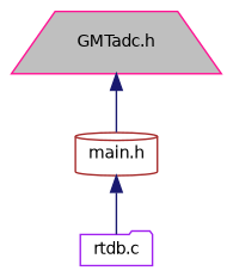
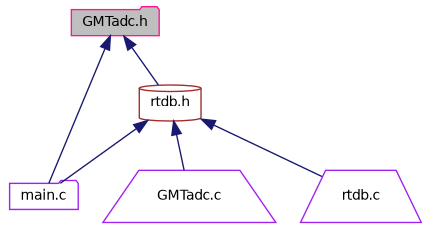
  digraph {
    node [color=purple fillcolor=white fontname=Helvetica fontsize=10 shape=folder style=filled]
    edge [color=midnightblue dir=back fontname=Helvetica fontsize=10 labelfontname=Helvetica labelfontsize=10 style=solid]
-   n1 [color=deeppink fillcolor=grey75 fontcolor=black height=0.2 label="GMTadc.h" shape=trapezium width=0.4]
-   n2 [color=brown height=0.2 label="main.h" shape=cylinder width=0.4]
-   n5 [height=0.2 label="rtdb.c" width=0.4]
+   n1 [color=deeppink fillcolor=grey75 fontcolor=black height=0.2 label="GMTadc.h" width=0.4]
+   n2 [color=brown height=0.2 label="rtdb.h" shape=cylinder width=0.4]
+   n3 [height=0.2 label="main.c" width=0.4]
+   n4 [height=0.2 label="GMTadc.c" shape=trapezium width=0.4]
+   n5 [height=0.2 label="rtdb.c" shape=trapezium width=0.4]
    n1 -> n2
+   n1 -> n3
+   n2 -> n3
+   n2 -> n4
    n2 -> n5
  }
